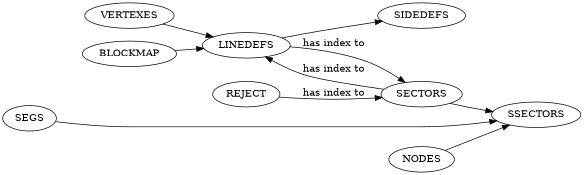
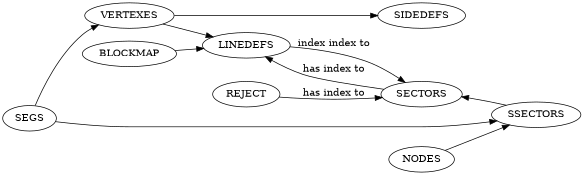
  strict digraph {
    rankdir=LR
    LINEDEFS
    SIDEDEFS
    SECTORS
    VERTEXES
    NODES
    SSECTORS
    SEGS
    BLOCKMAP
    REJECT
-   LINEDEFS -> SIDEDEFS
-   LINEDEFS -> SECTORS [label="has index to"]
+   VERTEXES -> SIDEDEFS
+   LINEDEFS -> SECTORS [label="index index to"]
    SECTORS -> LINEDEFS [label="has index to"]
    VERTEXES -> LINEDEFS
    NODES -> SSECTORS
-   SECTORS -> SSECTORS
+   SSECTORS -> SECTORS
+   SEGS -> VERTEXES
    SEGS -> SSECTORS
    BLOCKMAP -> LINEDEFS
    REJECT -> SECTORS [label="has index to"]
  }
